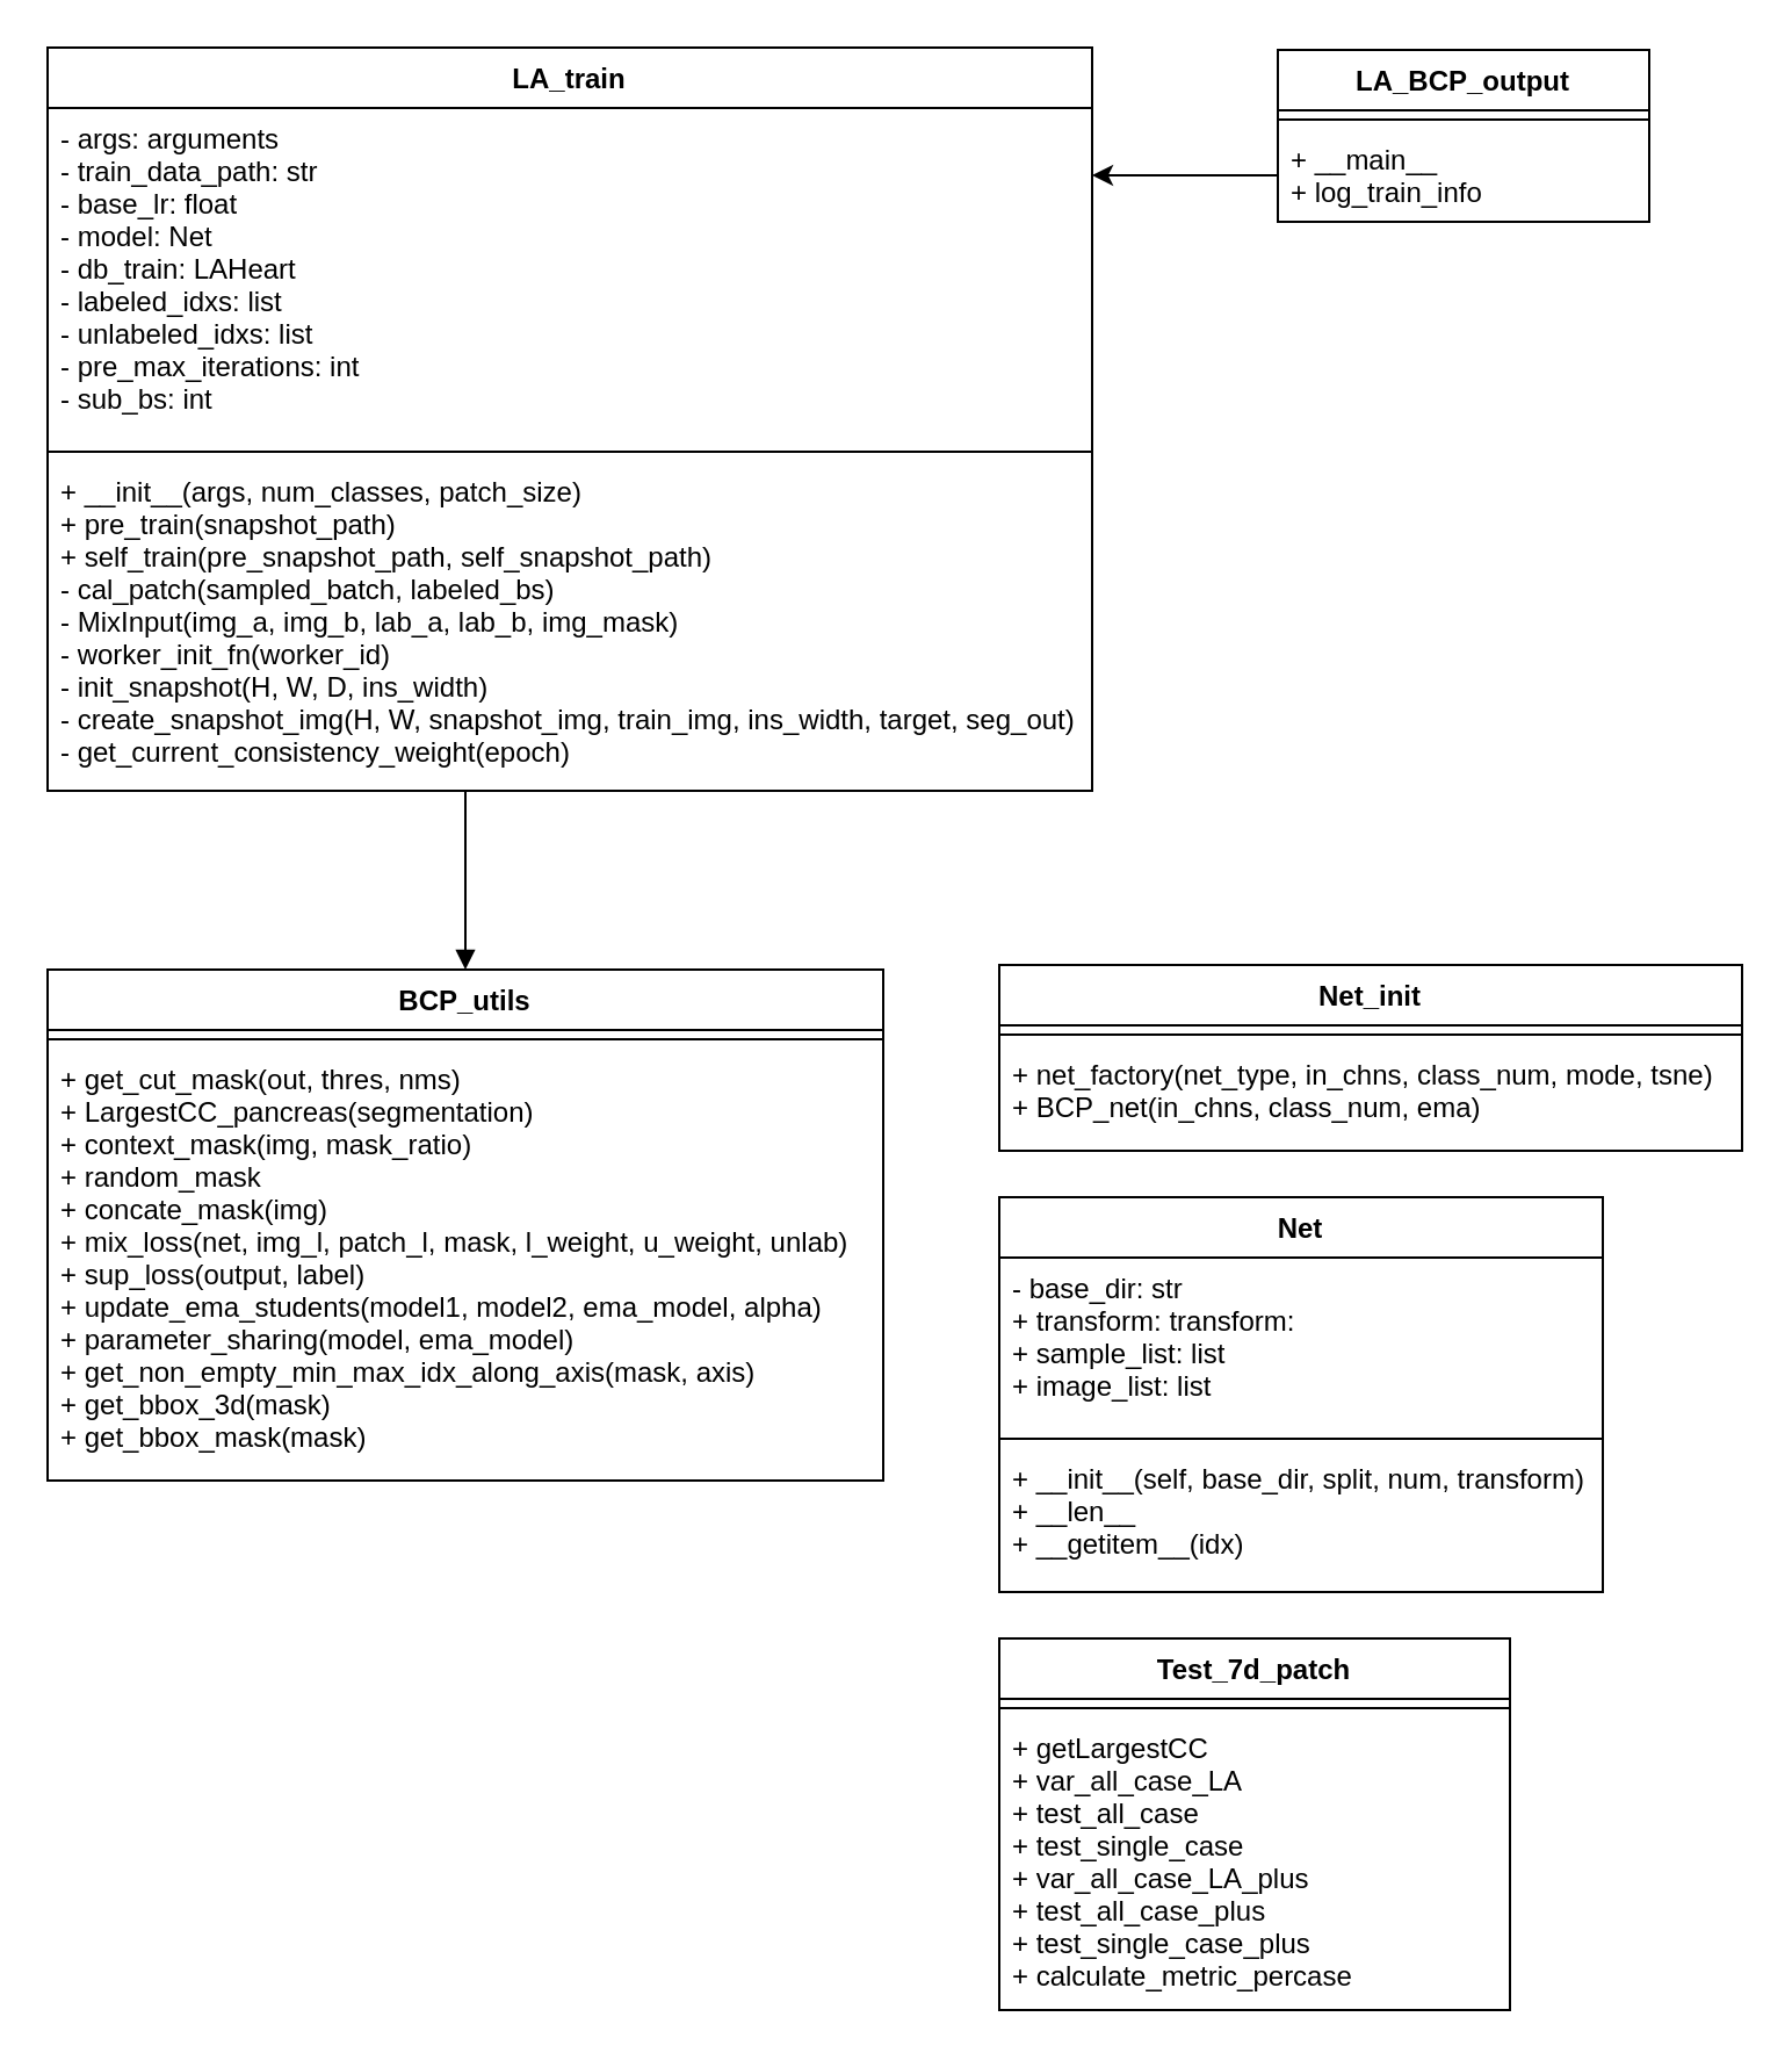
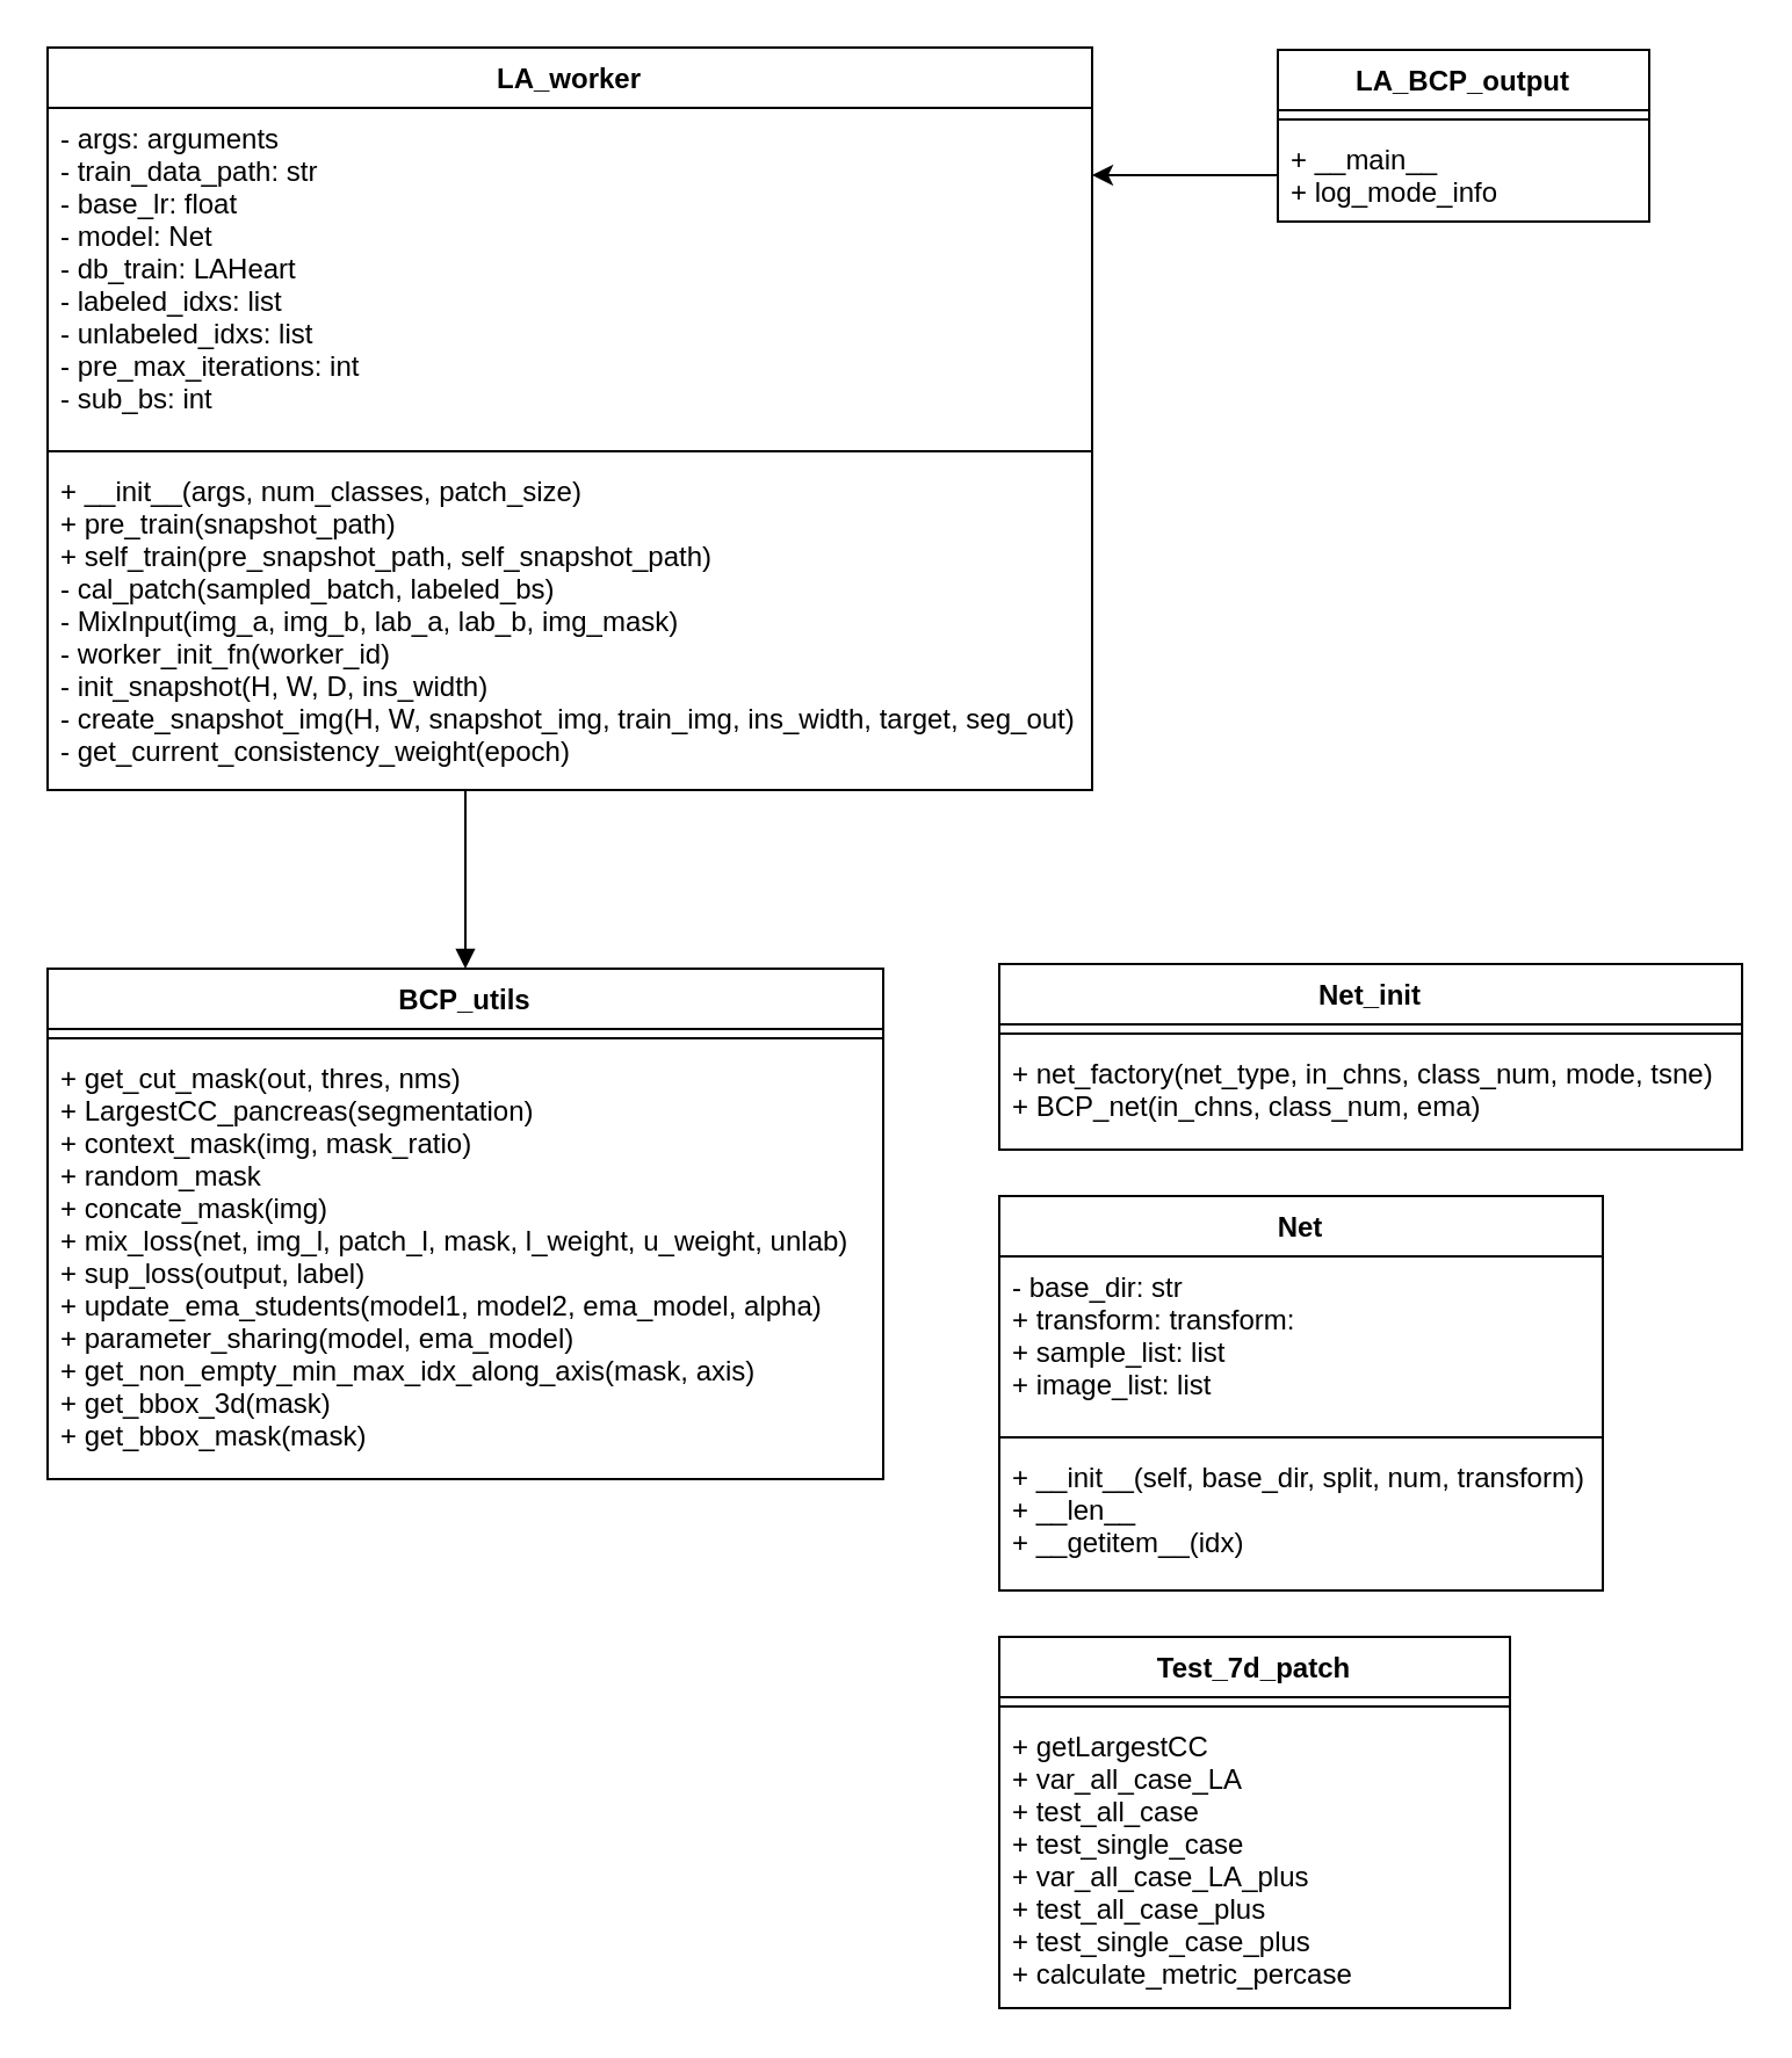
  <mxCell id="0" />
  <mxCell id="1" parent="0" />
- <mxCell id="2" value="LA_train" style="swimlane;fontStyle=1;align=center;verticalAlign=top;childLayout=stackLayout;horizontal=1;startSize=26;horizontalStack=0;resizeParent=1;resizeParentMax=0;resizeLast=0;collapsible=1;marginBottom=0;" parent="1" vertex="1"><mxGeometry x="20" y="20" width="450" height="320" as="geometry" /></mxCell>
+ <mxCell id="2" value="LA_worker" style="swimlane;fontStyle=1;align=center;verticalAlign=top;childLayout=stackLayout;horizontal=1;startSize=26;horizontalStack=0;resizeParent=1;resizeParentMax=0;resizeLast=0;collapsible=1;marginBottom=0;" parent="1" vertex="1"><mxGeometry x="20" y="20" width="450" height="320" as="geometry" /></mxCell>
  <mxCell id="3" value="- args: arguments&#10;- train_data_path: str&#10;- base_lr: float&#10;- model: Net&#10;- db_train: LAHeart&#10;- labeled_idxs: list&#10;- unlabeled_idxs: list&#10;- pre_max_iterations: int&#10;- sub_bs: int" style="text;strokeColor=none;fillColor=none;align=left;verticalAlign=top;spacingLeft=4;spacingRight=4;overflow=hidden;rotatable=0;points=[[0,0.5],[1,0.5]];portConstraint=eastwest;" parent="2" vertex="1"><mxGeometry y="26" width="450" height="144" as="geometry" /></mxCell>
  <mxCell id="4" value="" style="line;strokeWidth=1;fillColor=none;align=left;verticalAlign=middle;spacingTop=-1;spacingLeft=3;spacingRight=3;rotatable=0;labelPosition=right;points=[];portConstraint=eastwest;strokeColor=inherit;" parent="2" vertex="1"><mxGeometry y="170" width="450" height="8" as="geometry" /></mxCell>
  <mxCell id="5" value="+ __init__(args, num_classes, patch_size)&#10; + pre_train(snapshot_path)&#10; + self_train(pre_snapshot_path, self_snapshot_path)&#10; - cal_patch(sampled_batch, labeled_bs)&#10; - MixInput(img_a, img_b, lab_a, lab_b, img_mask)&#10; - worker_init_fn(worker_id)&#10; - init_snapshot(H, W, D, ins_width)&#10; - create_snapshot_img(H, W, snapshot_img, train_img, ins_width, target, seg_out)&#10; - get_current_consistency_weight(epoch)&#10;" style="text;strokeColor=none;fillColor=none;align=left;verticalAlign=top;spacingLeft=4;spacingRight=4;overflow=hidden;rotatable=0;points=[[0,0.5],[1,0.5]];portConstraint=eastwest;" parent="2" vertex="1"><mxGeometry y="178" width="450" height="142" as="geometry" /></mxCell>
  <mxCell id="6" value="LA_BCP_output" style="swimlane;fontStyle=1;align=center;verticalAlign=top;childLayout=stackLayout;horizontal=1;startSize=26;horizontalStack=0;resizeParent=1;resizeParentMax=0;resizeLast=0;collapsible=1;marginBottom=0;" vertex="1" parent="1"><mxGeometry x="550" y="21" width="160" height="74" as="geometry" /></mxCell>
  <mxCell id="7" value="" style="line;strokeWidth=1;fillColor=none;align=left;verticalAlign=middle;spacingTop=-1;spacingLeft=3;spacingRight=3;rotatable=0;labelPosition=right;points=[];portConstraint=eastwest;strokeColor=inherit;" vertex="1" parent="6"><mxGeometry y="26" width="160" height="8" as="geometry" /></mxCell>
- <mxCell id="8" value="+ __main__&#10;+ log_train_info" style="text;strokeColor=none;fillColor=none;align=left;verticalAlign=top;spacingLeft=4;spacingRight=4;overflow=hidden;rotatable=0;points=[[0,0.5],[1,0.5]];portConstraint=eastwest;" vertex="1" parent="6"><mxGeometry y="34" width="160" height="40" as="geometry" /></mxCell>
+ <mxCell id="8" value="+ __main__&#10;+ log_mode_info" style="text;strokeColor=none;fillColor=none;align=left;verticalAlign=top;spacingLeft=4;spacingRight=4;overflow=hidden;rotatable=0;points=[[0,0.5],[1,0.5]];portConstraint=eastwest;" vertex="1" parent="6"><mxGeometry y="34" width="160" height="40" as="geometry" /></mxCell>
  <mxCell id="9" style="edgeStyle=none;html=1;exitX=0;exitY=0.5;exitDx=0;exitDy=0;" edge="1" parent="1" source="8"><mxGeometry relative="1" as="geometry"><mxPoint x="470" y="75" as="targetPoint" /></mxGeometry></mxCell>
  <mxCell id="10" value="BCP_utils" style="swimlane;fontStyle=1;align=center;verticalAlign=top;childLayout=stackLayout;horizontal=1;startSize=26;horizontalStack=0;resizeParent=1;resizeParentMax=0;resizeLast=0;collapsible=1;marginBottom=0;" vertex="1" parent="1"><mxGeometry x="20" y="417" width="360" height="220" as="geometry" /></mxCell>
  <mxCell id="11" value="" style="line;strokeWidth=1;fillColor=none;align=left;verticalAlign=middle;spacingTop=-1;spacingLeft=3;spacingRight=3;rotatable=0;labelPosition=right;points=[];portConstraint=eastwest;strokeColor=inherit;" vertex="1" parent="10"><mxGeometry y="26" width="360" height="8" as="geometry" /></mxCell>
  <mxCell id="12" value="+ get_cut_mask(out, thres, nms)&#10;+ LargestCC_pancreas(segmentation)&#10;+ context_mask(img, mask_ratio)&#10;+ random_mask&#10;+ concate_mask(img)&#10;+ mix_loss(net, img_l, patch_l, mask, l_weight, u_weight, unlab)&#10;+ sup_loss(output, label)&#10;+ update_ema_students(model1, model2, ema_model, alpha)&#10;+ parameter_sharing(model, ema_model)&#10;+ get_non_empty_min_max_idx_along_axis(mask, axis)&#10;+ get_bbox_3d(mask)&#10;+ get_bbox_mask(mask)" style="text;strokeColor=none;fillColor=none;align=left;verticalAlign=top;spacingLeft=4;spacingRight=4;overflow=hidden;rotatable=0;points=[[0,0.5],[1,0.5]];portConstraint=eastwest;" vertex="1" parent="10"><mxGeometry y="34" width="360" height="186" as="geometry" /></mxCell>
  <mxCell id="13" value="" style="endArrow=block;endFill=1;html=1;edgeStyle=orthogonalEdgeStyle;align=left;verticalAlign=top;" edge="1" parent="1" target="10"><mxGeometry x="-1" relative="1" as="geometry"><mxPoint x="200" y="365" as="sourcePoint" /><mxPoint x="300" y="375" as="targetPoint" /><Array as="points"><mxPoint x="200" y="335" /><mxPoint x="200" y="335" /></Array></mxGeometry></mxCell>
  <mxCell id="14" value="Net_init" style="swimlane;fontStyle=1;align=center;verticalAlign=top;childLayout=stackLayout;horizontal=1;startSize=26;horizontalStack=0;resizeParent=1;resizeParentMax=0;resizeLast=0;collapsible=1;marginBottom=0;" vertex="1" parent="1"><mxGeometry x="430" y="415" width="320" height="80" as="geometry" /></mxCell>
  <mxCell id="15" value="" style="line;strokeWidth=1;fillColor=none;align=left;verticalAlign=middle;spacingTop=-1;spacingLeft=3;spacingRight=3;rotatable=0;labelPosition=right;points=[];portConstraint=eastwest;strokeColor=inherit;" vertex="1" parent="14"><mxGeometry y="26" width="320" height="8" as="geometry" /></mxCell>
  <mxCell id="16" value="+ net_factory(net_type, in_chns, class_num, mode, tsne)&#10;+ BCP_net(in_chns, class_num, ema)" style="text;strokeColor=none;fillColor=none;align=left;verticalAlign=top;spacingLeft=4;spacingRight=4;overflow=hidden;rotatable=0;points=[[0,0.5],[1,0.5]];portConstraint=eastwest;" vertex="1" parent="14"><mxGeometry y="34" width="320" height="46" as="geometry" /></mxCell>
  <mxCell id="17" value="Net" style="swimlane;fontStyle=1;align=center;verticalAlign=top;childLayout=stackLayout;horizontal=1;startSize=26;horizontalStack=0;resizeParent=1;resizeParentMax=0;resizeLast=0;collapsible=1;marginBottom=0;" vertex="1" parent="1"><mxGeometry x="430" y="515" width="260" height="170" as="geometry" /></mxCell>
  <mxCell id="18" value="- base_dir: str&#10;+ transform: transform:&#10;+ sample_list: list&#10;+ image_list: list" style="text;strokeColor=none;fillColor=none;align=left;verticalAlign=top;spacingLeft=4;spacingRight=4;overflow=hidden;rotatable=0;points=[[0,0.5],[1,0.5]];portConstraint=eastwest;" vertex="1" parent="17"><mxGeometry y="26" width="260" height="74" as="geometry" /></mxCell>
  <mxCell id="19" value="" style="line;strokeWidth=1;fillColor=none;align=left;verticalAlign=middle;spacingTop=-1;spacingLeft=3;spacingRight=3;rotatable=0;labelPosition=right;points=[];portConstraint=eastwest;strokeColor=inherit;" vertex="1" parent="17"><mxGeometry y="100" width="260" height="8" as="geometry" /></mxCell>
  <mxCell id="20" value="+ __init__(self, base_dir, split, num, transform)&#10;+ __len__&#10;+ __getitem__(idx)" style="text;strokeColor=none;fillColor=none;align=left;verticalAlign=top;spacingLeft=4;spacingRight=4;overflow=hidden;rotatable=0;points=[[0,0.5],[1,0.5]];portConstraint=eastwest;" vertex="1" parent="17"><mxGeometry y="108" width="260" height="62" as="geometry" /></mxCell>
  <mxCell id="21" value="Test_7d_patch" style="swimlane;fontStyle=1;align=center;verticalAlign=top;childLayout=stackLayout;horizontal=1;startSize=26;horizontalStack=0;resizeParent=1;resizeParentMax=0;resizeLast=0;collapsible=1;marginBottom=0;" vertex="1" parent="1"><mxGeometry x="430" y="705" width="220" height="160" as="geometry" /></mxCell>
  <mxCell id="22" value="" style="line;strokeWidth=1;fillColor=none;align=left;verticalAlign=middle;spacingTop=-1;spacingLeft=3;spacingRight=3;rotatable=0;labelPosition=right;points=[];portConstraint=eastwest;strokeColor=inherit;" vertex="1" parent="21"><mxGeometry y="26" width="220" height="8" as="geometry" /></mxCell>
  <mxCell id="23" value="+ getLargestCC&#10;+ var_all_case_LA&#10;+ test_all_case&#10;+ test_single_case&#10;+ var_all_case_LA_plus&#10;+ test_all_case_plus&#10;+ test_single_case_plus&#10;+ calculate_metric_percase" style="text;strokeColor=none;fillColor=none;align=left;verticalAlign=top;spacingLeft=4;spacingRight=4;overflow=hidden;rotatable=0;points=[[0,0.5],[1,0.5]];portConstraint=eastwest;" vertex="1" parent="21"><mxGeometry y="34" width="220" height="126" as="geometry" /></mxCell>
